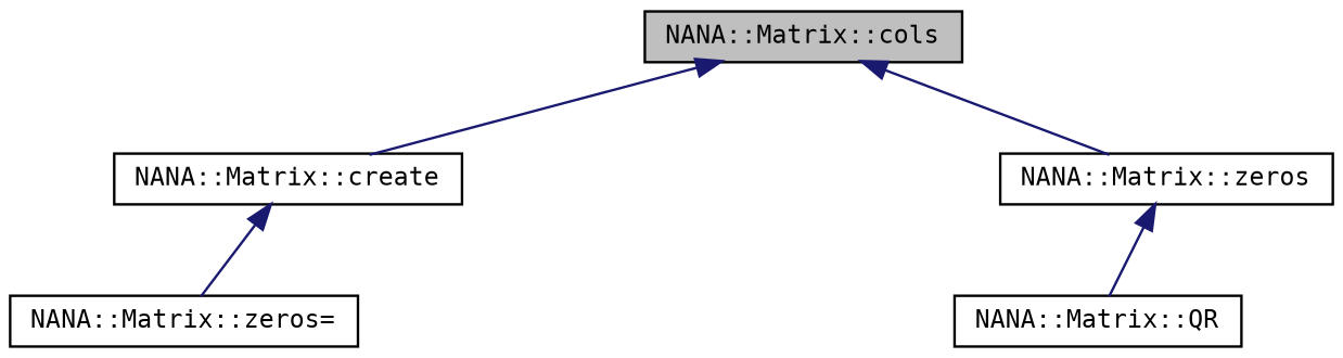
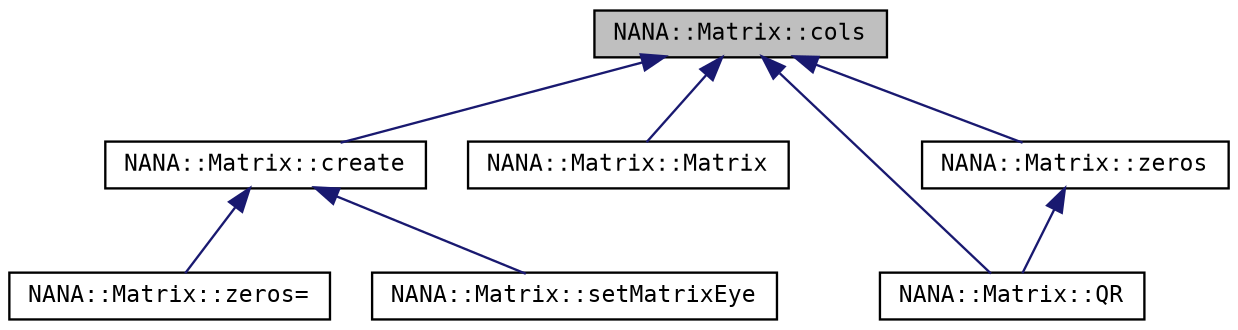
  digraph {
    fontname="DejaVu Sans Mono"
    rankdir=TB
    node [color=black fillcolor=white fontname="DejaVu Sans Mono" fontsize=10 shape=record style=filled]
    edge [color=midnightblue dir=back fontname="DejaVu Sans Mono" fontsize=10 labelfontname=Helvetica labelfontsize=10 style=solid]
    n1 [fillcolor=grey75 fontcolor=black height=0.2 label="NANA::Matrix::cols" width=0.4]
    n2 [height=0.2 label="NANA::Matrix::create" width=0.4]
+   n3 [height=0.2 label="NANA::Matrix::Matrix" width=0.4]
    n4 [height=0.2 label="NANA::Matrix::QR" width=0.4]
    n5 [height=0.2 label="NANA::Matrix::zeros" width=0.4]
    n6 [height=0.2 label="NANA::Matrix::zeros=" width=0.4]
+   n7 [height=0.2 label="NANA::Matrix::setMatrixEye" width=0.4]
    n1 -> n2
+   n1 -> n3
+   n1 -> n4
    n1 -> n5
    n2 -> n6
+   n2 -> n7
    n5 -> n4
  }
